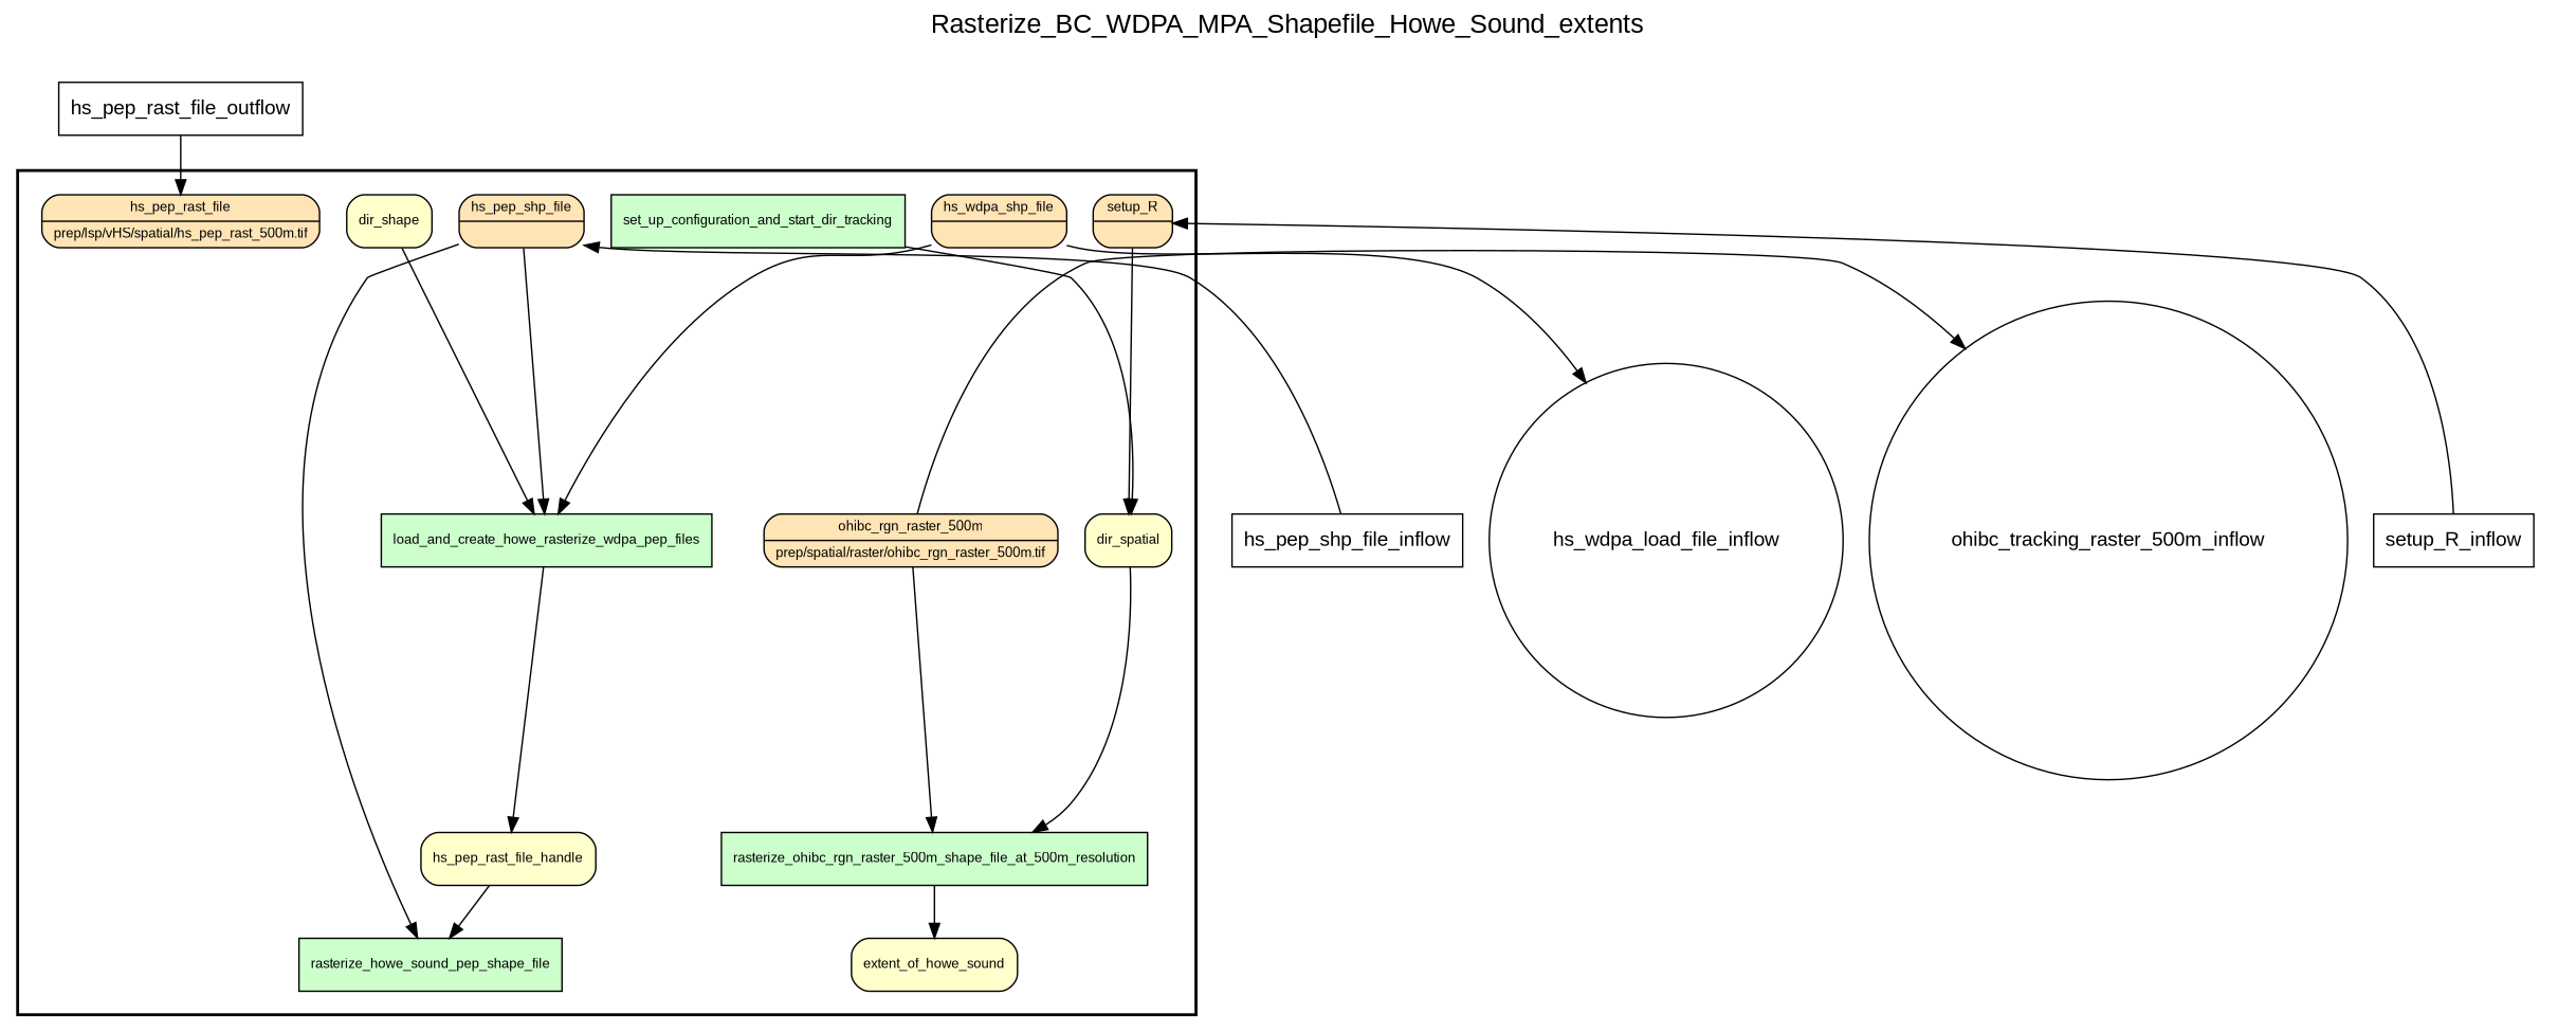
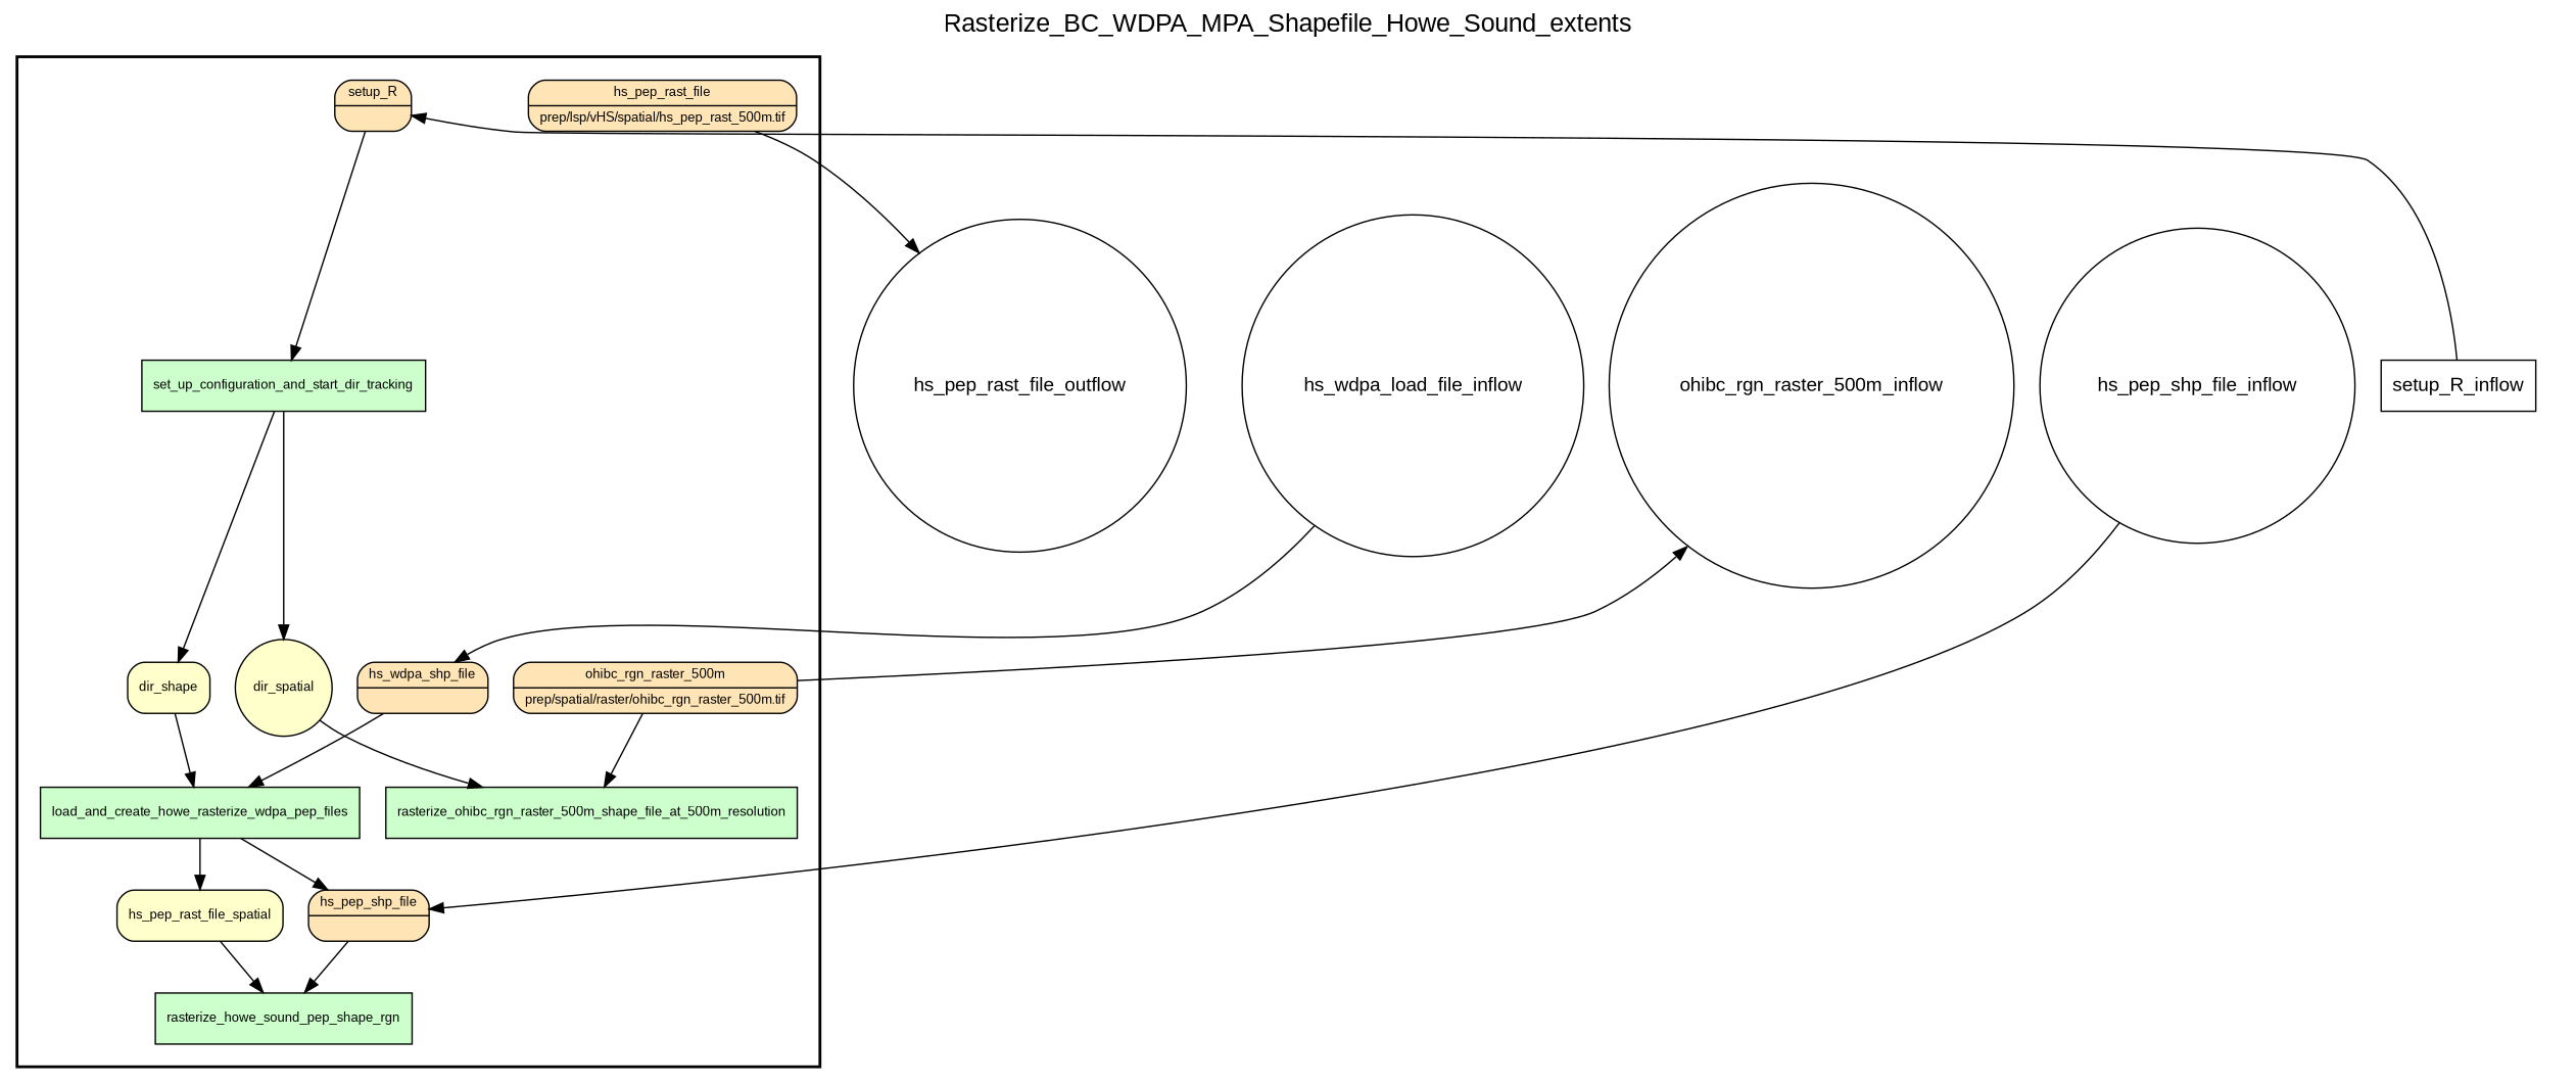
  digraph {
    fontname="Liberation Sans"
    fontsize=18
    label=Rasterize_BC_WDPA_MPA_Shapefile_Howe_Sound_extents
    labelloc=t
    rankdir=TB
    node [fillcolor="#FFE4B5" fontname="Liberation Sans" fontsize=9 peripheries=1 shape=box style="rounded,filled"]
    edge [fontname="Liberation Sans"]
    n1 [fillcolor="#CCFFCC" label=load_and_create_howe_rasterize_wdpa_pep_files style=filled]
    rasterize_ohibc_rgn_raster_500m_shape_file_at_500m_resolution [fillcolor="#CCFFCC" style=filled]
    n3 [fillcolor="#CCFFCC" label=set_up_configuration_and_start_dir_tracking style=filled]
-   rasterize_howe_sound_pep_shape_file [fillcolor="#CCFFCC" style=filled]
-   dir_spatial [fillcolor="#FFFFCC"]
+   rasterize_howe_sound_pep_shape_file [fillcolor="#CCFFCC" style=filled label=rasterize_howe_sound_pep_shape_rgn]
+   dir_spatial [fillcolor="#FFFFCC" shape=circle]
    n6 [fillcolor="#FFFFCC" label=dir_shape]
-   extent_of_howe_sound [fillcolor="#FFFFCC"]
-   hs_pep_rast_file_handle [fillcolor="#FFFFCC"]
+   hs_pep_rast_file_handle [fillcolor="#FFFFCC" label=hs_pep_rast_file_spatial]
    n9 [label="{<f0> setup_R |<f1>}" rankdir=LR shape=record]
    n10 [label="{<f0> ohibc_rgn_raster_500m |<f1>prep/spatial/raster/ohibc_rgn_raster_500m.tif\l}" rankdir=LR shape=record]
    n11 [label="{<f0> hs_wdpa_shp_file |<f1>}" rankdir=LR shape=record]
    n12 [label="{<f0> hs_pep_shp_file |<f1>}" rankdir=LR shape=record]
    n13 [label="{<f0> hs_pep_rast_file |<f1>prep/lsp/vHS/spatial/hs_pep_rast_500m.tif\l}" rankdir=LR shape=record]
    setup_R_inflow [fillcolor="#FFFFFF" width=0.2 fontsize="" style=""]
-   ohibc_rgn_raster_500m_inflow [fillcolor="#FFFFFF" shape=circle width=0.2 label=ohibc_tracking_raster_500m_inflow fontsize="" style=""]
+   ohibc_rgn_raster_500m_inflow [fillcolor="#FFFFFF" shape=circle width=0.2 fontsize="" style=""]
    n16 [fillcolor="#FFFFFF" label=hs_wdpa_load_file_inflow shape=circle width=0.2 fontsize="" style=""]
-   hs_pep_shp_file_inflow [fillcolor="#FFFFFF" width=0.2 fontsize="" style=""]
-   hs_pep_rast_file_outflow [fillcolor="#FFFFFF" width=0.2 fontsize="" style=""]
+   hs_pep_shp_file_inflow [fillcolor="#FFFFFF" shape=circle width=0.2 fontsize="" style=""]
+   hs_pep_rast_file_outflow [fillcolor="#FFFFFF" shape=circle width=0.2 fontsize="" style=""]
    subgraph cluster_1 {
      color=black
      label=""
      penwidth=2
      subgraph cluster_2 {
        color=white
        label=""
        penwidth=2
        n1
        rasterize_ohibc_rgn_raster_500m_shape_file_at_500m_resolution
        n3
        rasterize_howe_sound_pep_shape_file
        dir_spatial
        n6
-       extent_of_howe_sound
        hs_pep_rast_file_handle
        n9
        n10
        n11
        n12
        n13
      }
    }
    subgraph cluster_3 {
      color=white
      label=""
      penwidth=2
      subgraph cluster_4 {
        color=white
        label=""
        penwidth=2
        setup_R_inflow
        ohibc_rgn_raster_500m_inflow
        n16
        hs_pep_shp_file_inflow
      }
    }
    subgraph cluster_5 {
      color=white
      label=""
      penwidth=2
      subgraph cluster_6 {
        color=white
        label=""
        penwidth=2
        hs_pep_rast_file_outflow
      }
    }
    n1 -> hs_pep_rast_file_handle
-   rasterize_ohibc_rgn_raster_500m_shape_file_at_500m_resolution -> extent_of_howe_sound
    n3 -> dir_spatial
+   n3 -> n6
    dir_spatial -> rasterize_ohibc_rgn_raster_500m_shape_file_at_500m_resolution
    n6 -> n1
    hs_pep_rast_file_handle -> rasterize_howe_sound_pep_shape_file
-   n9 -> dir_spatial
+   n9 -> n3
    n10 -> rasterize_ohibc_rgn_raster_500m_shape_file_at_500m_resolution
    n10 -> ohibc_rgn_raster_500m_inflow
    n11 -> n1
-   n12 -> n1
+   n1 -> n12
    n12 -> rasterize_howe_sound_pep_shape_file
-   hs_pep_rast_file_outflow -> n13
+   n13 -> hs_pep_rast_file_outflow
    setup_R_inflow -> n9
-   n11 -> n16
+   n16 -> n11
    hs_pep_shp_file_inflow -> n12
  }
